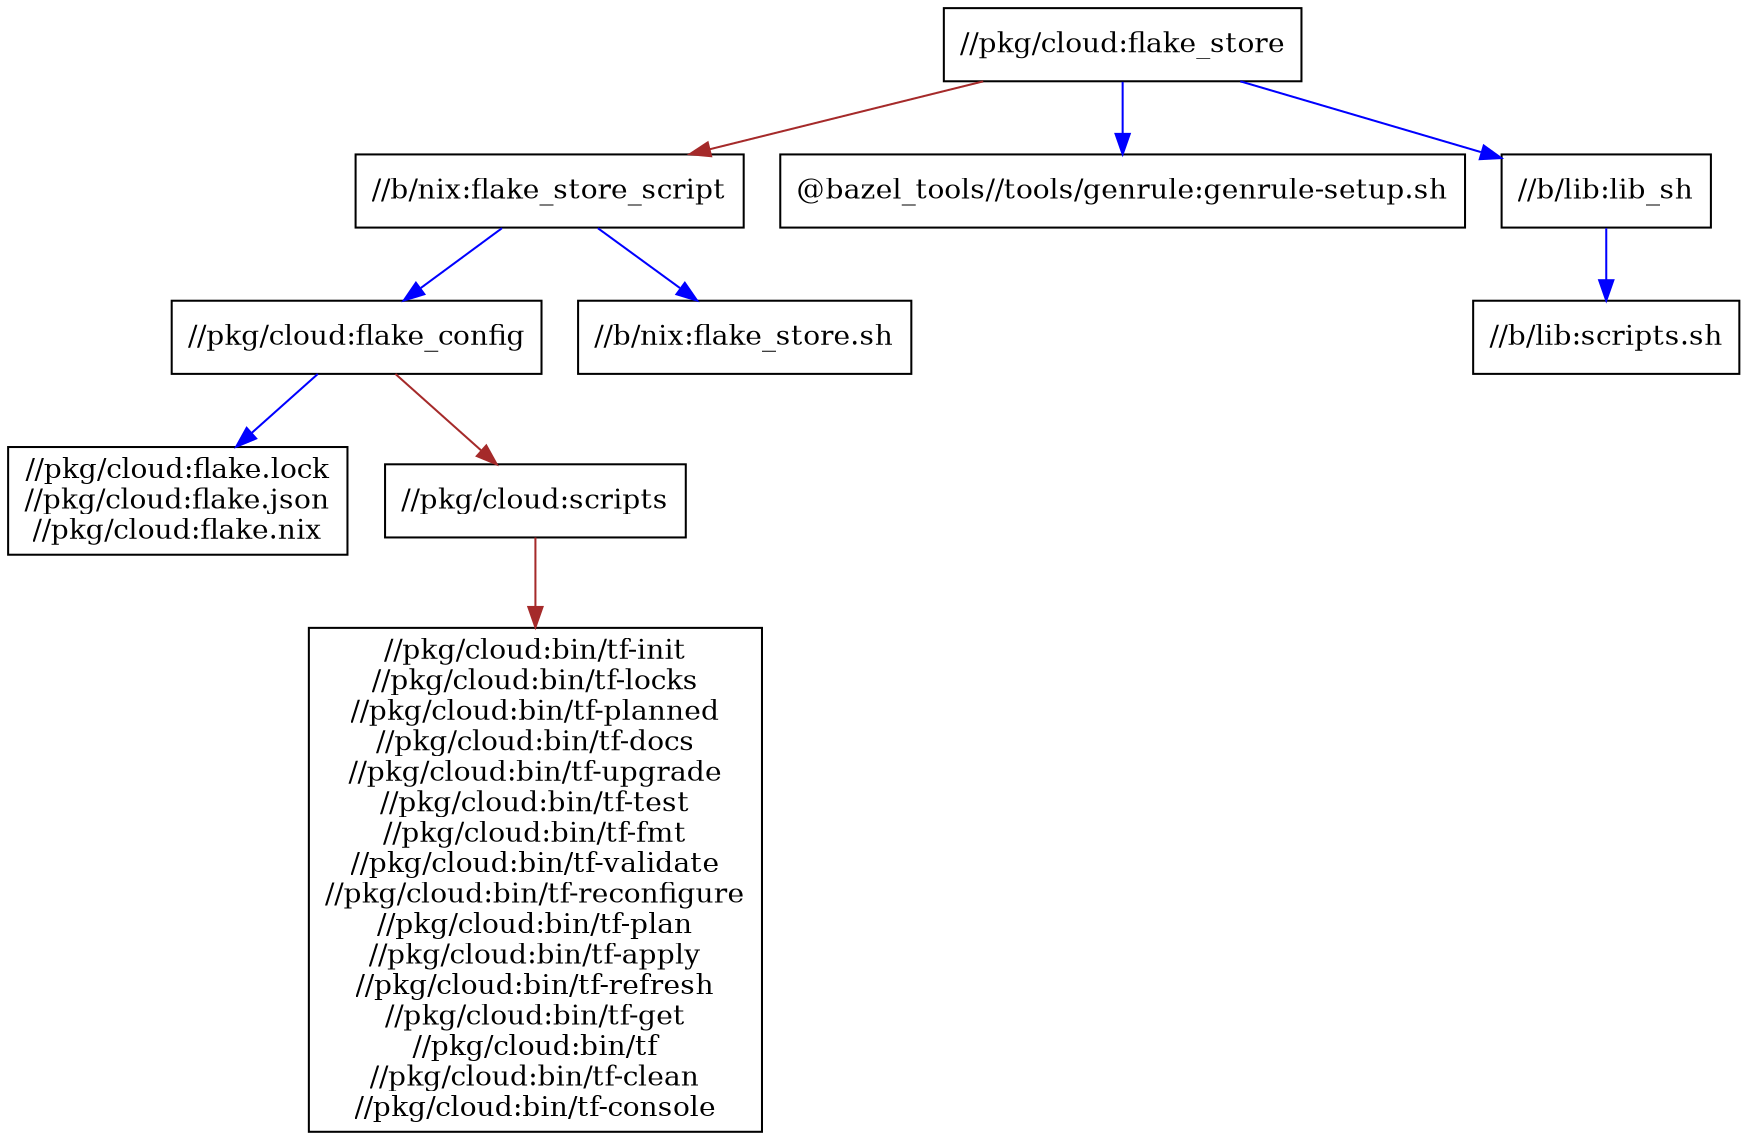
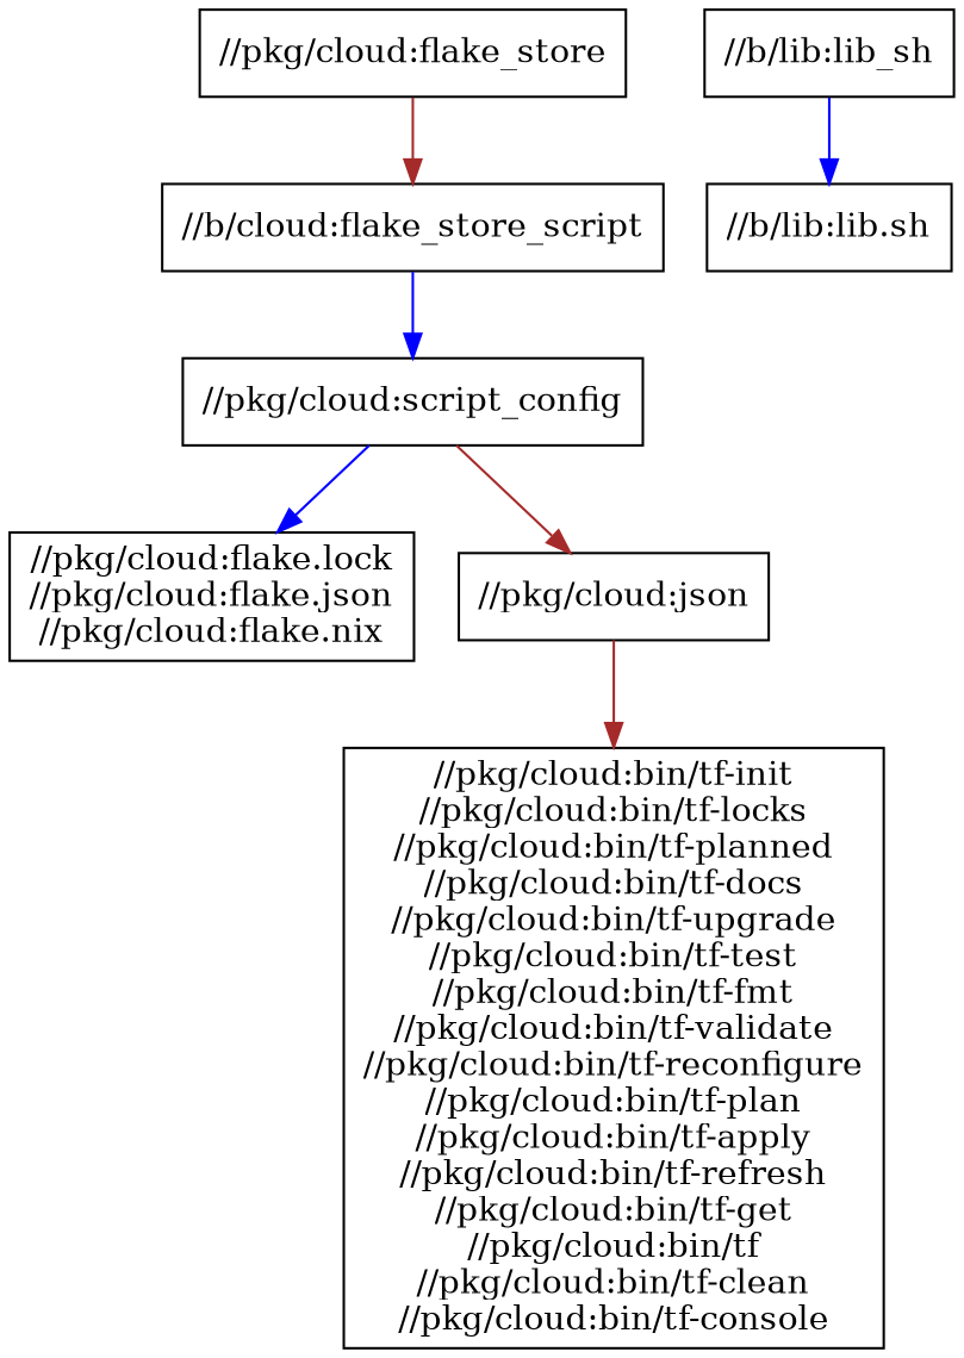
  digraph {
    node [shape=box]
    edge [color=blue]
    "//pkg/cloud:flake_store"
-   "//b/nix:flake_store_script"
-   "@bazel_tools//tools/genrule:genrule-setup.sh"
+   "//b/nix:flake_store_script" [label="//b/cloud:flake_store_script"]
    "//b/lib:lib_sh"
-   "//pkg/cloud:flake_config"
+   "//pkg/cloud:flake_config" [label="//pkg/cloud:script_config"]
    "//pkg/cloud:flake.lock\n//pkg/cloud:flake.json\n//pkg/cloud:flake.nix"
-   "//pkg/cloud:scripts"
-   "//b/nix:flake_store.sh"
-   "//b/lib:lib.sh" [label="//b/lib:scripts.sh"]
+   "//pkg/cloud:scripts" [label="//pkg/cloud:json"]
+   "//b/lib:lib.sh"
    "//pkg/cloud:bin/tf-init\n//pkg/cloud:bin/tf-locks\n//pkg/cloud:bin/tf-planned\n//pkg/cloud:bin/tf-docs\n//pkg/cloud:bin/tf-upgrade\n//pkg/cloud:bin/tf-test\n//pkg/cloud:bin/tf-fmt\n//pkg/cloud:bin/tf-validate\n//pkg/cloud:bin/tf-reconfigure\n//pkg/cloud:bin/tf-plan\n//pkg/cloud:bin/tf-apply\n//pkg/cloud:bin/tf-refresh\n//pkg/cloud:bin/tf-get\n//pkg/cloud:bin/tf\n//pkg/cloud:bin/tf-clean\n//pkg/cloud:bin/tf-console"
    "//pkg/cloud:flake_store" -> "//b/nix:flake_store_script" [color=brown]
-   "//pkg/cloud:flake_store" -> "@bazel_tools//tools/genrule:genrule-setup.sh"
-   "//pkg/cloud:flake_store" -> "//b/lib:lib_sh"
    "//b/nix:flake_store_script" -> "//pkg/cloud:flake_config"
-   "//b/nix:flake_store_script" -> "//b/nix:flake_store.sh"
    "//b/lib:lib_sh" -> "//b/lib:lib.sh"
    "//pkg/cloud:flake_config" -> "//pkg/cloud:flake.lock\n//pkg/cloud:flake.json\n//pkg/cloud:flake.nix"
    "//pkg/cloud:flake_config" -> "//pkg/cloud:scripts" [color=brown]
    "//pkg/cloud:scripts" -> "//pkg/cloud:bin/tf-init\n//pkg/cloud:bin/tf-locks\n//pkg/cloud:bin/tf-planned\n//pkg/cloud:bin/tf-docs\n//pkg/cloud:bin/tf-upgrade\n//pkg/cloud:bin/tf-test\n//pkg/cloud:bin/tf-fmt\n//pkg/cloud:bin/tf-validate\n//pkg/cloud:bin/tf-reconfigure\n//pkg/cloud:bin/tf-plan\n//pkg/cloud:bin/tf-apply\n//pkg/cloud:bin/tf-refresh\n//pkg/cloud:bin/tf-get\n//pkg/cloud:bin/tf\n//pkg/cloud:bin/tf-clean\n//pkg/cloud:bin/tf-console" [color=brown]
  }
